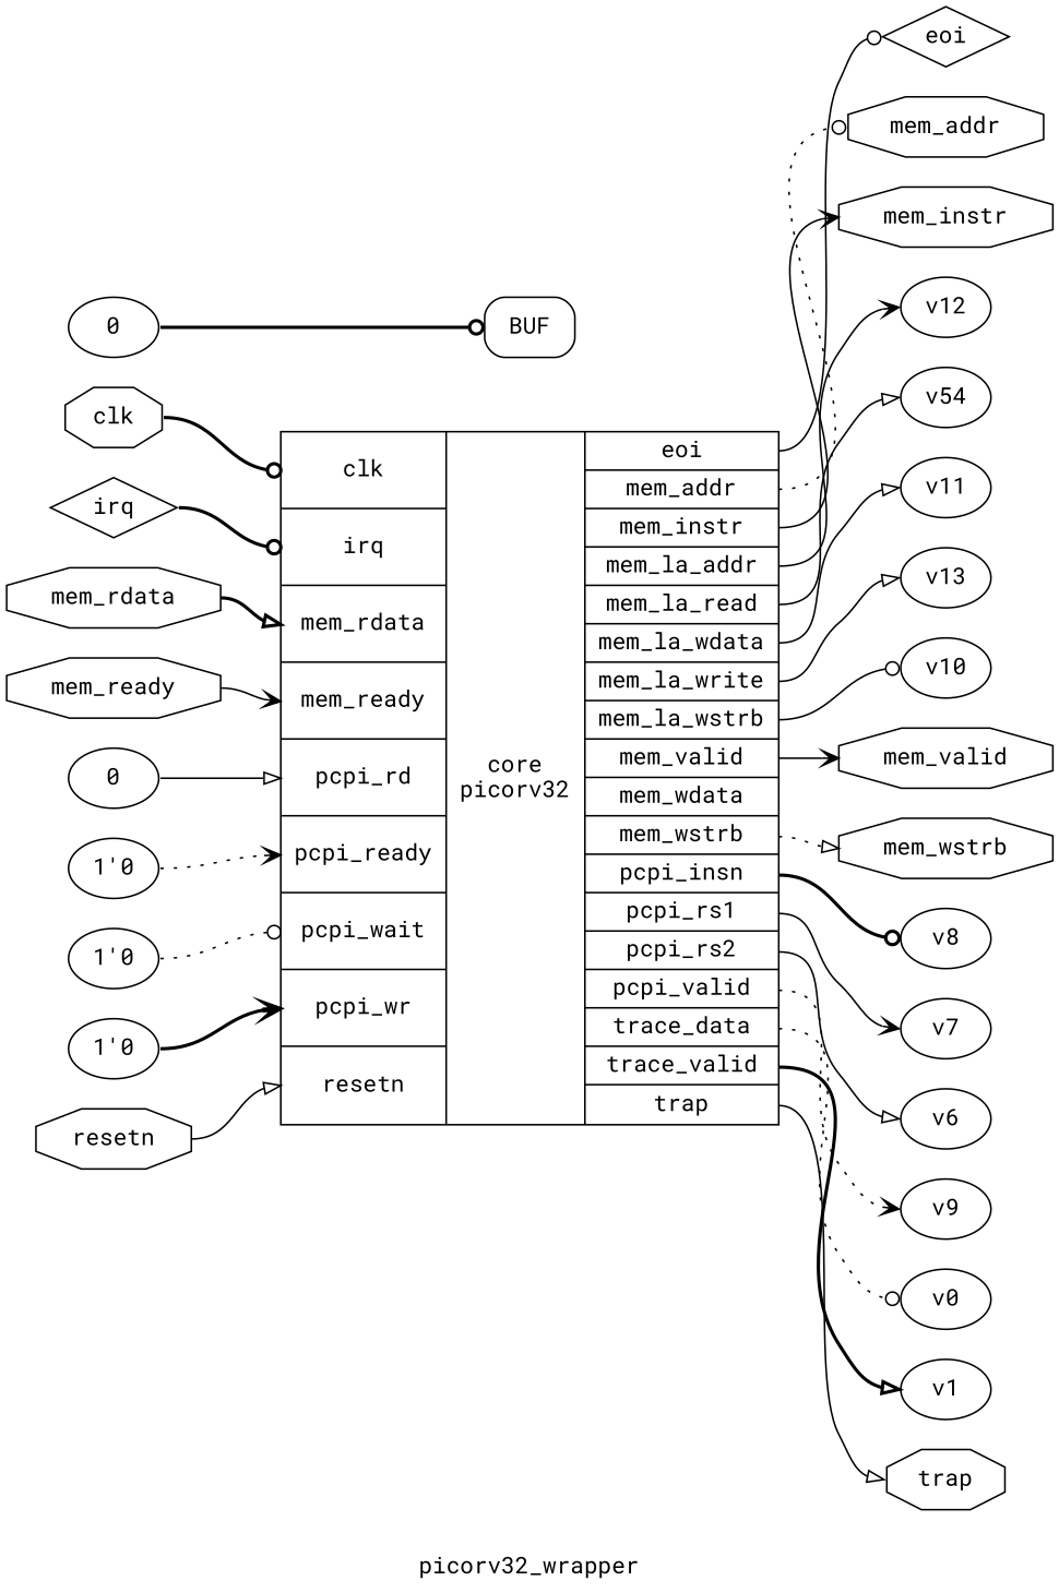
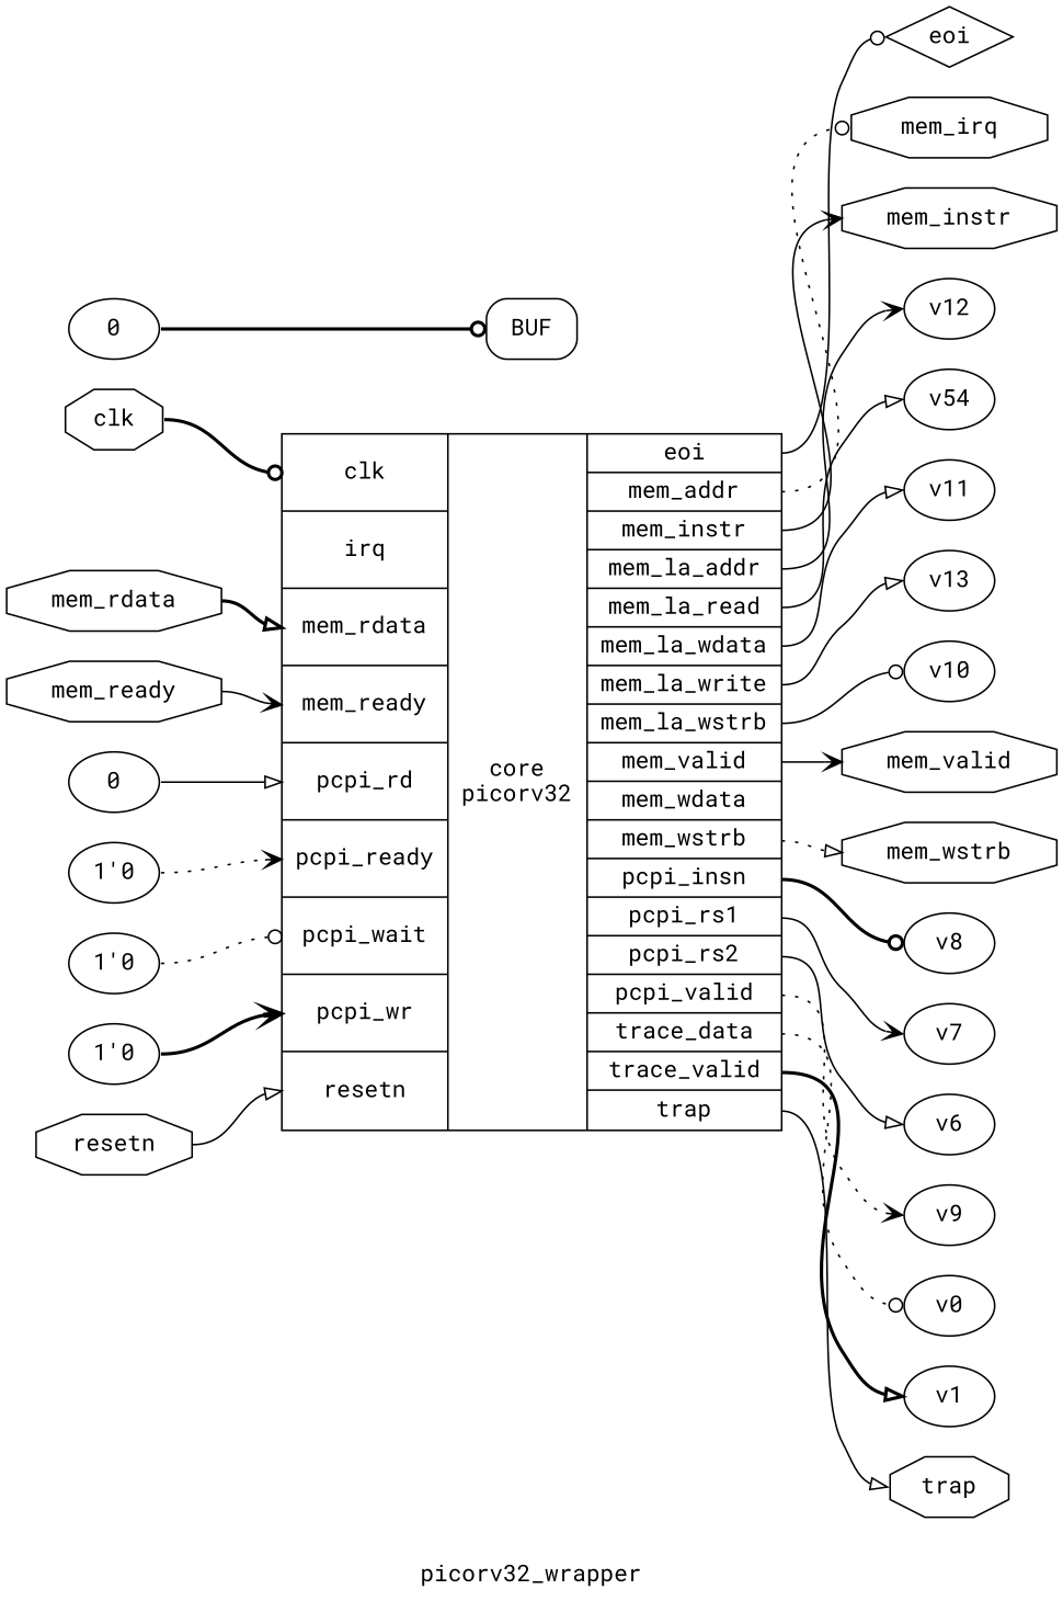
  digraph {
    fontname="Roboto Mono"
    label=picorv32_wrapper
    rankdir=LR
    remincross=true
    node [fontname="Roboto Mono"]
    edge [arrowhead=onormal color=black fontcolor=black fontname="Roboto Mono" headport=w style=solid tailport=e]
    n1 [color=black fontcolor=black label=eoi shape=diamond]
-   n2 [color=black fontcolor=black label=irq shape=diamond]
    n3 [label="{{<p12> clk|<p2> irq|<p3> mem_rdata|<p7> mem_ready|<p13> pcpi_rd|<p14> pcpi_ready|<p15> pcpi_wait|<p16> pcpi_wr|<p11> resetn}|core\npicorv32|{<p1> eoi|<p6> mem_addr|<p8> mem_instr|<p17> mem_la_addr|<p18> mem_la_read|<p19> mem_la_wdata|<p20> mem_la_write|<p21> mem_la_wstrb|<p9> mem_valid|<p5> mem_wdata|<p4> mem_wstrb|<p22> pcpi_insn|<p23> pcpi_rs1|<p24> pcpi_rs2|<p25> pcpi_valid|<p26> trace_data|<p27> trace_valid|<p10> trap}}" shape=record]
    n4 [color=black fontcolor=black label=mem_wstrb shape=octagon]
-   n5 [color=black fontcolor=black label=mem_addr shape=octagon]
+   n5 [color=black fontcolor=black label=mem_irq shape=octagon]
    n6 [color=black fontcolor=black label=mem_instr shape=octagon]
    n7 [color=black fontcolor=black label=mem_valid shape=octagon]
    n8 [color=black fontcolor=black label=trap shape=octagon]
    v0
    v1
    v6
    v7
    v8
    v9
    v10
    v11
    v12
    v13
    n19 [label=v54]
    n20 [color=black fontcolor=black label=mem_rdata shape=octagon]
    n21 [color=black fontcolor=black label=mem_ready shape=octagon]
    n22 [color=black fontcolor=black label=resetn shape=octagon]
    n23 [color=black fontcolor=black label=clk shape=octagon]
    n24 [label="1'0"]
    n25 [label="1'0"]
    n26 [label=0]
    n27 [label="1'0"]
    n28 [label=0]
    n29 [label=BUF shape=box style=rounded]
-   n2 -> n3 [arrowhead=odot headport="p2:w" style=bold]
    n3 -> n1 [arrowhead=odot tailport="p1:e"]
    n3 -> n4 [style=dotted tailport="p4:e"]
    n3 -> n5 [arrowhead=odot style=dotted tailport="p6:e"]
    n3 -> n6 [arrowhead=vee tailport="p8:e"]
    n3 -> n7 [arrowhead=vee tailport="p9:e"]
    n3 -> n8 [tailport="p10:e"]
    n3 -> v0 [arrowhead=odot style=dotted tailport="p26:e"]
    n3 -> v1 [style=bold tailport="p27:e"]
    n3 -> v6 [tailport="p24:e"]
    n3 -> v7 [arrowhead=vee tailport="p23:e"]
    n3 -> v8 [arrowhead=odot style=bold tailport="p22:e"]
    n3 -> v9 [arrowhead=vee style=dotted tailport="p25:e"]
    n3 -> v10 [arrowhead=odot tailport="p21:e"]
    n3 -> v11 [tailport="p19:e"]
    n3 -> v12 [arrowhead=vee tailport="p17:e"]
    n3 -> v13 [tailport="p20:e"]
    n3 -> n19 [tailport="p18:e"]
    n20 -> n3 [headport="p3:w" style=bold]
    n21 -> n3 [arrowhead=vee headport="p7:w"]
    n22 -> n3 [headport="p11:w"]
    n23 -> n3 [arrowhead=odot headport="p12:w" style=bold]
    n24 -> n3 [arrowhead=vee headport="p14:w" style=dotted]
    n25 -> n3 [arrowhead=odot headport="p15:w" style=dotted]
    n26 -> n3 [headport="p13:w"]
    n27 -> n3 [arrowhead=vee headport="p16:w" style=bold]
    n28 -> n29 [arrowhead=odot style=bold]
  }
